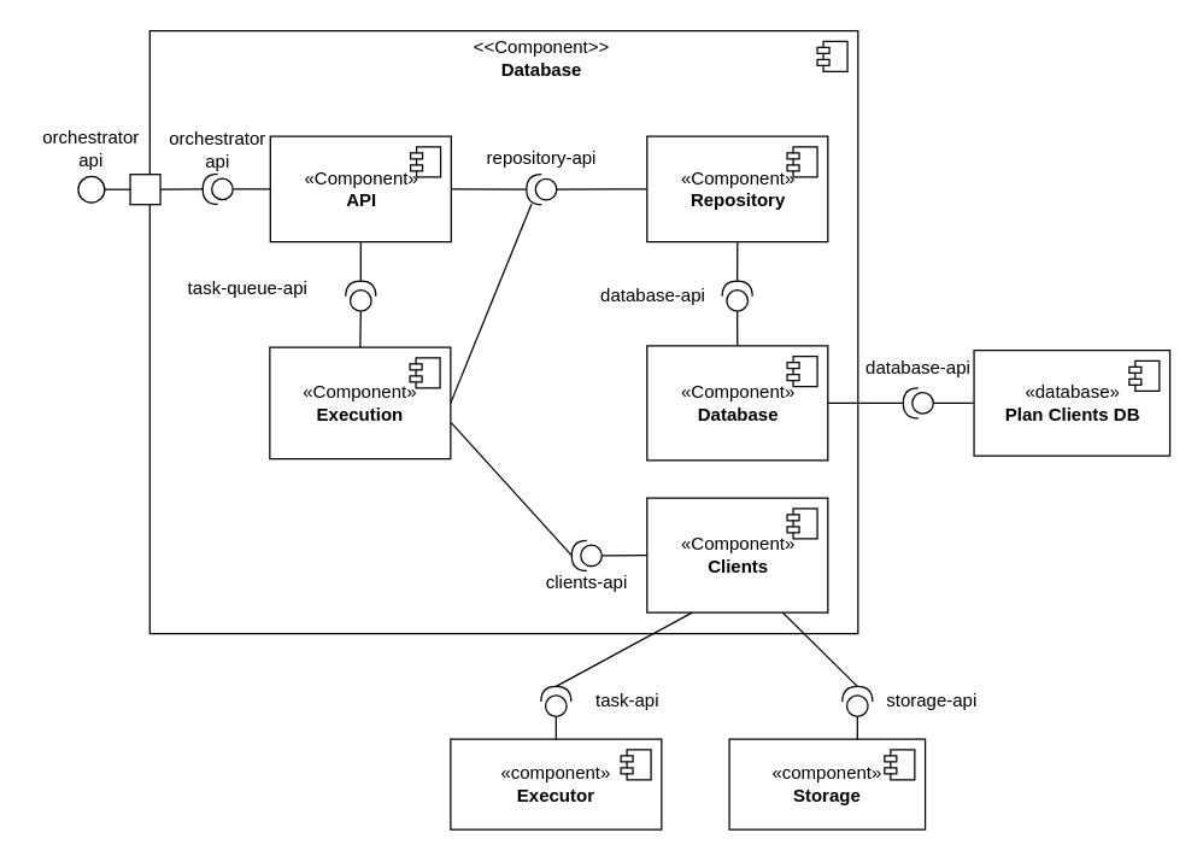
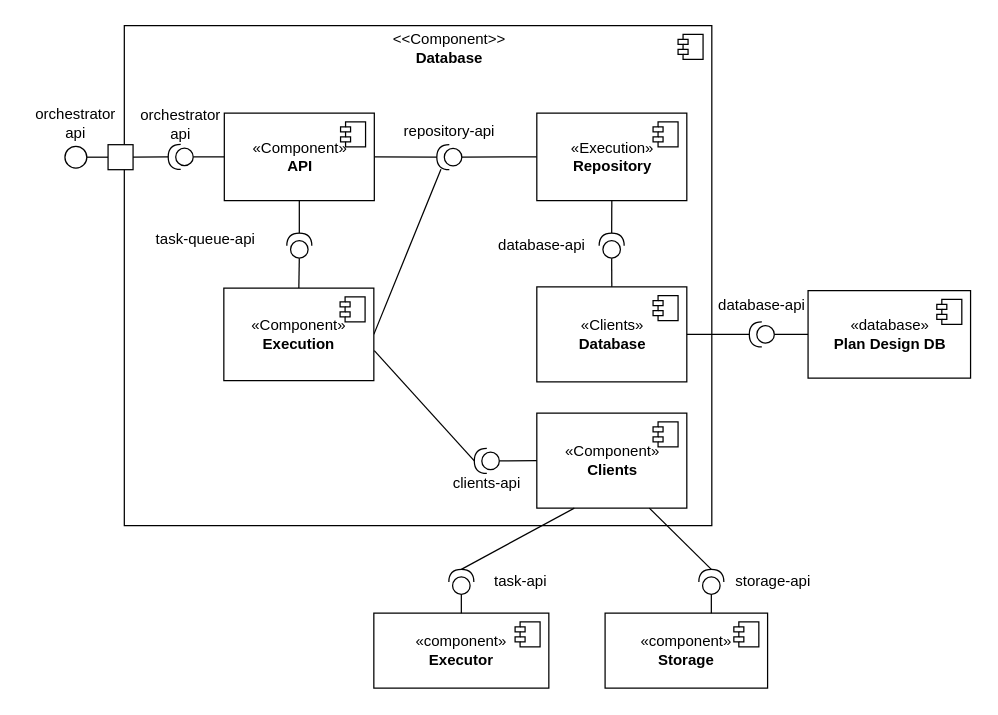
  <mxCell id="0" />
  <mxCell id="1" parent="0" />
  <mxCell id="2" value="" style="html=1;dropTarget=0;" vertex="1" parent="1"><mxGeometry x="98.75" y="20" width="470" height="400" as="geometry" /></mxCell>
  <mxCell id="3" value="" style="shape=module;jettyWidth=8;jettyHeight=4;" vertex="1" parent="2"><mxGeometry x="1" width="20" height="20" relative="1" as="geometry"><mxPoint x="-27" y="7" as="offset" /></mxGeometry></mxCell>
  <mxCell id="4" value="&amp;lt;&amp;lt;Component&amp;gt;&amp;gt;&lt;br&gt;&lt;b&gt;Database&lt;/b&gt;" style="text;html=1;strokeColor=none;fillColor=none;align=center;verticalAlign=middle;whiteSpace=wrap;rounded=0;" vertex="1" parent="1"><mxGeometry x="328.75" y="22.5" width="60" height="30" as="geometry" /></mxCell>
  <mxCell id="5" value="" style="ellipse;whiteSpace=wrap;html=1;aspect=fixed;" vertex="1" parent="1"><mxGeometry x="51.25" y="116.5" width="17.5" height="17.5" as="geometry" /></mxCell>
  <mxCell id="6" style="edgeStyle=orthogonalEdgeStyle;rounded=1;orthogonalLoop=1;jettySize=auto;html=1;exitX=0;exitY=0.5;exitDx=0;exitDy=0;entryX=1;entryY=0.5;entryDx=0;entryDy=0;endArrow=none;endFill=0;" edge="1" parent="1" source="27" target="5"><mxGeometry relative="1" as="geometry" /></mxCell>
  <mxCell id="7" value="«Component»&lt;br&gt;&lt;b&gt;Clients&lt;/b&gt;" style="html=1;dropTarget=0;" vertex="1" parent="1"><mxGeometry x="428.75" y="330" width="120" height="76" as="geometry" /></mxCell>
  <mxCell id="8" value="" style="shape=module;jettyWidth=8;jettyHeight=4;" vertex="1" parent="7"><mxGeometry x="1" width="20" height="20" relative="1" as="geometry"><mxPoint x="-27" y="7" as="offset" /></mxGeometry></mxCell>
  <mxCell id="9" style="edgeStyle=none;rounded=0;orthogonalLoop=1;jettySize=auto;html=1;exitX=0.5;exitY=0;exitDx=0;exitDy=0;entryX=0;entryY=0.5;entryDx=0;entryDy=0;entryPerimeter=0;endArrow=none;endFill=0;" edge="1" parent="1" source="11" target="25"><mxGeometry relative="1" as="geometry" /></mxCell>
  <mxCell id="10" style="edgeStyle=none;rounded=0;orthogonalLoop=1;jettySize=auto;html=1;exitX=1;exitY=0.5;exitDx=0;exitDy=0;entryX=0.834;entryY=0.021;entryDx=0;entryDy=0;entryPerimeter=0;endArrow=none;endFill=0;" edge="1" parent="1" source="11" target="28"><mxGeometry relative="1" as="geometry" /></mxCell>
  <mxCell id="11" value="«Component»&lt;br&gt;&lt;b&gt;Execution&lt;/b&gt;" style="html=1;dropTarget=0;" vertex="1" parent="1"><mxGeometry x="178.37" y="230" width="120" height="74" as="geometry" /></mxCell>
  <mxCell id="12" value="" style="shape=module;jettyWidth=8;jettyHeight=4;" vertex="1" parent="11"><mxGeometry x="1" width="20" height="20" relative="1" as="geometry"><mxPoint x="-27" y="7" as="offset" /></mxGeometry></mxCell>
  <mxCell id="13" style="edgeStyle=none;rounded=0;orthogonalLoop=1;jettySize=auto;html=1;exitX=0.5;exitY=0;exitDx=0;exitDy=0;entryX=0;entryY=0.5;entryDx=0;entryDy=0;entryPerimeter=0;endArrow=none;endFill=0;" edge="1" parent="1" source="14" target="30"><mxGeometry relative="1" as="geometry" /></mxCell>
- <mxCell id="14" value="«Component»&lt;br&gt;&lt;b&gt;Database&lt;/b&gt;" style="html=1;dropTarget=0;" vertex="1" parent="1"><mxGeometry x="428.75" y="229" width="120" height="76" as="geometry" /></mxCell>
+ <mxCell id="14" value="«Clients»&lt;br&gt;&lt;b&gt;Database&lt;/b&gt;" style="html=1;dropTarget=0;" vertex="1" parent="1"><mxGeometry x="428.75" y="229" width="120" height="76" as="geometry" /></mxCell>
  <mxCell id="15" value="" style="shape=module;jettyWidth=8;jettyHeight=4;" vertex="1" parent="14"><mxGeometry x="1" width="20" height="20" relative="1" as="geometry"><mxPoint x="-27" y="7" as="offset" /></mxGeometry></mxCell>
  <mxCell id="16" style="edgeStyle=none;rounded=0;orthogonalLoop=1;jettySize=auto;html=1;exitX=0;exitY=0.5;exitDx=0;exitDy=0;entryX=0;entryY=0.5;entryDx=0;entryDy=0;entryPerimeter=0;endArrow=none;endFill=0;" edge="1" parent="1" source="18" target="28"><mxGeometry relative="1" as="geometry" /></mxCell>
  <mxCell id="17" style="edgeStyle=none;rounded=0;orthogonalLoop=1;jettySize=auto;html=1;exitX=0.5;exitY=1;exitDx=0;exitDy=0;entryX=1;entryY=0.5;entryDx=0;entryDy=0;entryPerimeter=0;endArrow=none;endFill=0;" edge="1" parent="1" source="18" target="30"><mxGeometry relative="1" as="geometry" /></mxCell>
- <mxCell id="18" value="«Component»&lt;br&gt;&lt;b&gt;Repository&lt;/b&gt;" style="html=1;dropTarget=0;" vertex="1" parent="1"><mxGeometry x="428.75" y="90" width="120" height="70" as="geometry" /></mxCell>
+ <mxCell id="18" value="«Execution»&lt;br&gt;&lt;b&gt;Repository&lt;/b&gt;" style="html=1;dropTarget=0;" vertex="1" parent="1"><mxGeometry x="428.75" y="90" width="120" height="70" as="geometry" /></mxCell>
  <mxCell id="19" value="" style="shape=module;jettyWidth=8;jettyHeight=4;" vertex="1" parent="18"><mxGeometry x="1" width="20" height="20" relative="1" as="geometry"><mxPoint x="-27" y="7" as="offset" /></mxGeometry></mxCell>
  <mxCell id="20" style="rounded=0;orthogonalLoop=1;jettySize=auto;html=1;exitX=0.5;exitY=1;exitDx=0;exitDy=0;endArrow=none;endFill=0;" edge="1" parent="1" source="23" target="25"><mxGeometry relative="1" as="geometry" /></mxCell>
  <mxCell id="21" style="edgeStyle=none;rounded=0;orthogonalLoop=1;jettySize=auto;html=1;exitX=1;exitY=0.5;exitDx=0;exitDy=0;entryX=1;entryY=0.5;entryDx=0;entryDy=0;entryPerimeter=0;endArrow=none;endFill=0;" edge="1" parent="1" source="23" target="28"><mxGeometry relative="1" as="geometry" /></mxCell>
  <mxCell id="22" style="edgeStyle=none;rounded=0;orthogonalLoop=1;jettySize=auto;html=1;exitX=0;exitY=0.5;exitDx=0;exitDy=0;entryX=0;entryY=0.5;entryDx=0;entryDy=0;entryPerimeter=0;endArrow=none;endFill=0;" edge="1" parent="1" source="23" target="55"><mxGeometry relative="1" as="geometry" /></mxCell>
  <mxCell id="23" value="«Component»&lt;br&gt;&lt;b&gt;API&lt;/b&gt;" style="html=1;dropTarget=0;" vertex="1" parent="1"><mxGeometry x="178.75" y="90" width="120" height="70" as="geometry" /></mxCell>
  <mxCell id="24" value="" style="shape=module;jettyWidth=8;jettyHeight=4;" vertex="1" parent="23"><mxGeometry x="1" width="20" height="20" relative="1" as="geometry"><mxPoint x="-27" y="7" as="offset" /></mxGeometry></mxCell>
  <mxCell id="25" value="" style="shape=providedRequiredInterface;html=1;verticalLabelPosition=bottom;sketch=0;fillColor=default;direction=north;" vertex="1" parent="1"><mxGeometry x="228.75" y="186" width="20" height="20" as="geometry" /></mxCell>
  <mxCell id="26" value="task-queue-api" style="text;html=1;strokeColor=none;fillColor=none;align=center;verticalAlign=middle;whiteSpace=wrap;rounded=0;" vertex="1" parent="1"><mxGeometry x="118.87" y="176" width="90" height="30" as="geometry" /></mxCell>
  <mxCell id="27" value="" style="whiteSpace=wrap;html=1;aspect=fixed;" vertex="1" parent="1"><mxGeometry x="85.75" y="115.25" width="20" height="20" as="geometry" /></mxCell>
  <mxCell id="28" value="" style="shape=providedRequiredInterface;html=1;verticalLabelPosition=bottom;sketch=0;fillColor=default;direction=west;" vertex="1" parent="1"><mxGeometry x="348.75" y="115.25" width="20" height="20" as="geometry" /></mxCell>
  <mxCell id="29" value="repository-api" style="text;html=1;strokeColor=none;fillColor=none;align=center;verticalAlign=middle;whiteSpace=wrap;rounded=0;" vertex="1" parent="1"><mxGeometry x="318.75" y="90" width="80" height="30" as="geometry" /></mxCell>
  <mxCell id="30" value="" style="shape=providedRequiredInterface;html=1;verticalLabelPosition=bottom;sketch=0;fillColor=default;direction=north;" vertex="1" parent="1"><mxGeometry x="478.63" y="186" width="20" height="20" as="geometry" /></mxCell>
  <mxCell id="31" value="database-api" style="text;html=1;strokeColor=none;fillColor=none;align=center;verticalAlign=middle;whiteSpace=wrap;rounded=0;" vertex="1" parent="1"><mxGeometry x="387.75" y="181" width="90" height="30" as="geometry" /></mxCell>
- <mxCell id="32" value="«database»&lt;br&gt;&lt;b&gt;Plan Clients DB&lt;/b&gt;" style="html=1;dropTarget=0;" vertex="1" parent="1"><mxGeometry x="645.75" y="232" width="130" height="70" as="geometry" /></mxCell>
+ <mxCell id="32" value="«database»&lt;br&gt;&lt;b&gt;Plan Design DB&lt;/b&gt;" style="html=1;dropTarget=0;" vertex="1" parent="1"><mxGeometry x="645.75" y="232" width="130" height="70" as="geometry" /></mxCell>
  <mxCell id="33" value="" style="shape=module;jettyWidth=8;jettyHeight=4;" vertex="1" parent="32"><mxGeometry x="1" width="20" height="20" relative="1" as="geometry"><mxPoint x="-27" y="7" as="offset" /></mxGeometry></mxCell>
  <mxCell id="34" style="edgeStyle=none;rounded=0;orthogonalLoop=1;jettySize=auto;html=1;exitX=1;exitY=0.5;exitDx=0;exitDy=0;exitPerimeter=0;entryX=1;entryY=0.5;entryDx=0;entryDy=0;endArrow=none;endFill=0;" edge="1" parent="1" source="36" target="14"><mxGeometry relative="1" as="geometry" /></mxCell>
  <mxCell id="35" style="edgeStyle=none;rounded=0;orthogonalLoop=1;jettySize=auto;html=1;exitX=0;exitY=0.5;exitDx=0;exitDy=0;exitPerimeter=0;entryX=0;entryY=0.5;entryDx=0;entryDy=0;endArrow=none;endFill=0;" edge="1" parent="1" source="36" target="32"><mxGeometry relative="1" as="geometry" /></mxCell>
  <mxCell id="36" value="" style="shape=providedRequiredInterface;html=1;verticalLabelPosition=bottom;sketch=0;direction=west;" vertex="1" parent="1"><mxGeometry x="598.75" y="257" width="20" height="20" as="geometry" /></mxCell>
  <mxCell id="37" value="database-api" style="text;html=1;strokeColor=none;fillColor=none;align=center;verticalAlign=middle;whiteSpace=wrap;rounded=0;" vertex="1" parent="1"><mxGeometry x="568.75" y="229" width="80" height="30" as="geometry" /></mxCell>
  <mxCell id="38" value="«component»&lt;br&gt;&lt;b&gt;Storage&lt;/b&gt;" style="html=1;dropTarget=0;" vertex="1" parent="1"><mxGeometry x="483.37" y="490" width="130" height="60" as="geometry" /></mxCell>
  <mxCell id="39" value="" style="shape=module;jettyWidth=8;jettyHeight=4;" vertex="1" parent="38"><mxGeometry x="1" width="20" height="20" relative="1" as="geometry"><mxPoint x="-27" y="7" as="offset" /></mxGeometry></mxCell>
  <mxCell id="40" style="edgeStyle=orthogonalEdgeStyle;rounded=0;orthogonalLoop=1;jettySize=auto;html=1;exitX=0;exitY=0.5;exitDx=0;exitDy=0;exitPerimeter=0;endArrow=none;endFill=0;" edge="1" parent="1" source="42"><mxGeometry relative="1" as="geometry"><mxPoint x="568.37" y="490" as="targetPoint" /></mxGeometry></mxCell>
  <mxCell id="41" style="edgeStyle=none;rounded=0;orthogonalLoop=1;jettySize=auto;html=1;exitX=1;exitY=0.5;exitDx=0;exitDy=0;exitPerimeter=0;entryX=0.75;entryY=1;entryDx=0;entryDy=0;endArrow=none;endFill=0;" edge="1" parent="1" source="42" target="7"><mxGeometry relative="1" as="geometry" /></mxCell>
  <mxCell id="42" value="" style="shape=providedRequiredInterface;html=1;verticalLabelPosition=bottom;sketch=0;direction=north;" vertex="1" parent="1"><mxGeometry x="558.37" y="455" width="20" height="20" as="geometry" /></mxCell>
  <mxCell id="43" value="storage-api" style="text;html=1;strokeColor=none;fillColor=none;align=center;verticalAlign=middle;whiteSpace=wrap;rounded=0;" vertex="1" parent="1"><mxGeometry x="573.37" y="450" width="90" height="30" as="geometry" /></mxCell>
  <mxCell id="44" value="«component»&lt;br&gt;&lt;b&gt;Executor&lt;/b&gt;" style="html=1;dropTarget=0;" vertex="1" parent="1"><mxGeometry x="298.37" y="490" width="140" height="60" as="geometry" /></mxCell>
  <mxCell id="45" value="" style="shape=module;jettyWidth=8;jettyHeight=4;" vertex="1" parent="44"><mxGeometry x="1" width="20" height="20" relative="1" as="geometry"><mxPoint x="-27" y="7" as="offset" /></mxGeometry></mxCell>
  <mxCell id="46" style="edgeStyle=orthogonalEdgeStyle;rounded=0;orthogonalLoop=1;jettySize=auto;html=1;exitX=0;exitY=0.5;exitDx=0;exitDy=0;exitPerimeter=0;entryX=0.5;entryY=0;entryDx=0;entryDy=0;endArrow=none;endFill=0;" edge="1" parent="1" source="48" target="44"><mxGeometry relative="1" as="geometry" /></mxCell>
  <mxCell id="47" style="edgeStyle=none;rounded=0;orthogonalLoop=1;jettySize=auto;html=1;exitX=1;exitY=0.5;exitDx=0;exitDy=0;exitPerimeter=0;entryX=0.25;entryY=1;entryDx=0;entryDy=0;endArrow=none;endFill=0;" edge="1" parent="1" source="48" target="7"><mxGeometry relative="1" as="geometry" /></mxCell>
  <mxCell id="48" value="" style="shape=providedRequiredInterface;html=1;verticalLabelPosition=bottom;sketch=0;direction=north;" vertex="1" parent="1"><mxGeometry x="358.37" y="455" width="20" height="20" as="geometry" /></mxCell>
  <mxCell id="49" value="task-api" style="text;html=1;strokeColor=none;fillColor=none;align=center;verticalAlign=middle;whiteSpace=wrap;rounded=0;" vertex="1" parent="1"><mxGeometry x="371.12" y="450" width="90" height="30" as="geometry" /></mxCell>
  <mxCell id="50" style="edgeStyle=none;rounded=0;orthogonalLoop=1;jettySize=auto;html=1;exitX=0;exitY=0.5;exitDx=0;exitDy=0;exitPerimeter=0;entryX=0;entryY=0.5;entryDx=0;entryDy=0;endArrow=none;endFill=0;" edge="1" parent="1" source="52" target="7"><mxGeometry relative="1" as="geometry" /></mxCell>
  <mxCell id="51" style="edgeStyle=none;rounded=0;orthogonalLoop=1;jettySize=auto;html=1;exitX=1;exitY=0.5;exitDx=0;exitDy=0;exitPerimeter=0;endArrow=none;endFill=0;" edge="1" parent="1" source="52"><mxGeometry relative="1" as="geometry"><mxPoint x="298.75" y="280" as="targetPoint" /></mxGeometry></mxCell>
  <mxCell id="52" value="" style="shape=providedRequiredInterface;html=1;verticalLabelPosition=bottom;sketch=0;fillColor=default;direction=west;" vertex="1" parent="1"><mxGeometry x="378.75" y="358.25" width="20" height="20" as="geometry" /></mxCell>
  <mxCell id="53" value="clients-api" style="text;html=1;strokeColor=none;fillColor=none;align=center;verticalAlign=middle;whiteSpace=wrap;rounded=0;" vertex="1" parent="1"><mxGeometry x="348.75" y="371" width="80" height="30" as="geometry" /></mxCell>
  <mxCell id="54" style="edgeStyle=none;rounded=0;orthogonalLoop=1;jettySize=auto;html=1;exitX=1;exitY=0.5;exitDx=0;exitDy=0;exitPerimeter=0;entryX=1;entryY=0.5;entryDx=0;entryDy=0;endArrow=none;endFill=0;" edge="1" parent="1" source="55" target="27"><mxGeometry relative="1" as="geometry" /></mxCell>
  <mxCell id="55" value="" style="shape=providedRequiredInterface;html=1;verticalLabelPosition=bottom;sketch=0;fillColor=default;direction=west;" vertex="1" parent="1"><mxGeometry x="133.87" y="115" width="20" height="20" as="geometry" /></mxCell>
  <mxCell id="56" value="orchestrator&lt;br&gt;api" style="text;html=1;strokeColor=none;fillColor=none;align=center;verticalAlign=middle;whiteSpace=wrap;rounded=0;" vertex="1" parent="1"><mxGeometry x="103.87" y="84" width="80" height="30" as="geometry" /></mxCell>
  <mxCell id="57" value="orchestrator&lt;br&gt;api" style="text;html=1;strokeColor=none;fillColor=none;align=center;verticalAlign=middle;whiteSpace=wrap;rounded=0;" vertex="1" parent="1"><mxGeometry x="20" y="81.25" width="80" height="34" as="geometry" /></mxCell>
